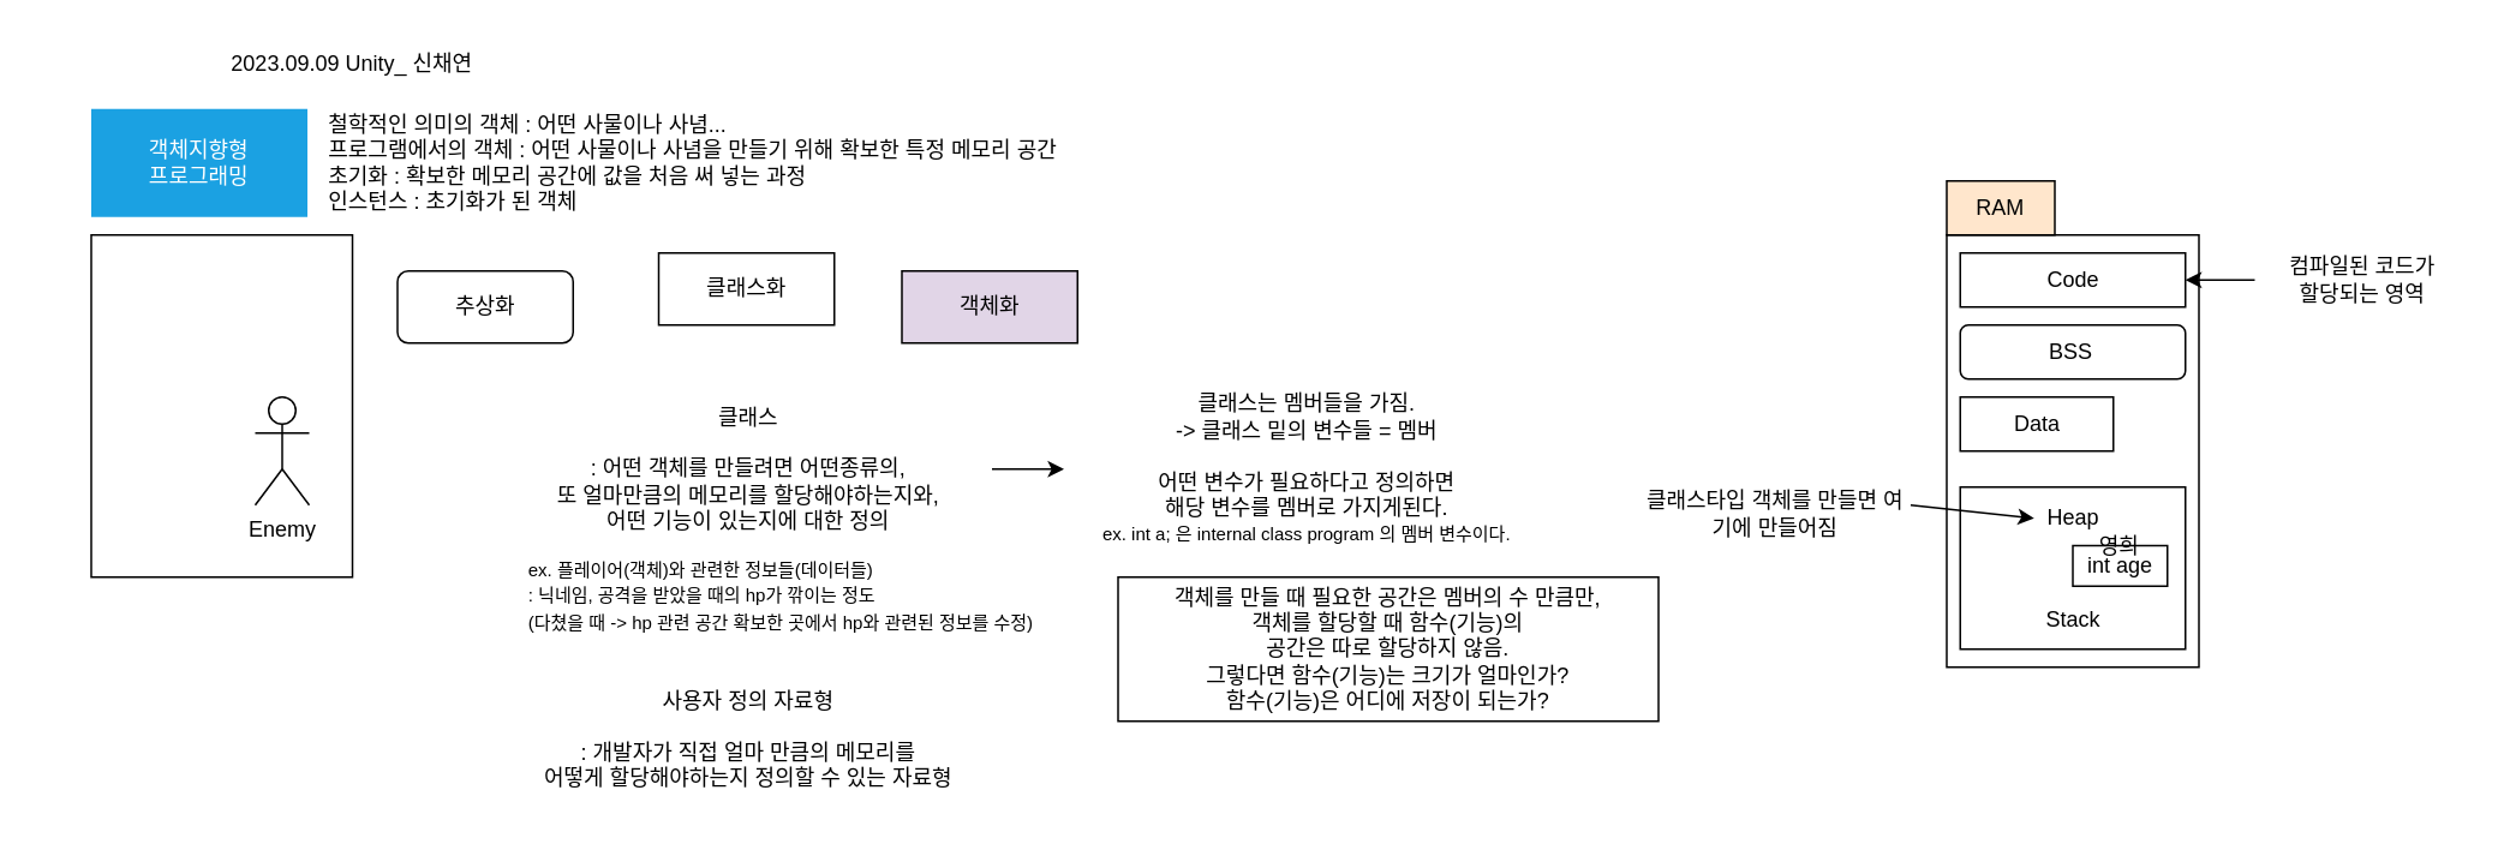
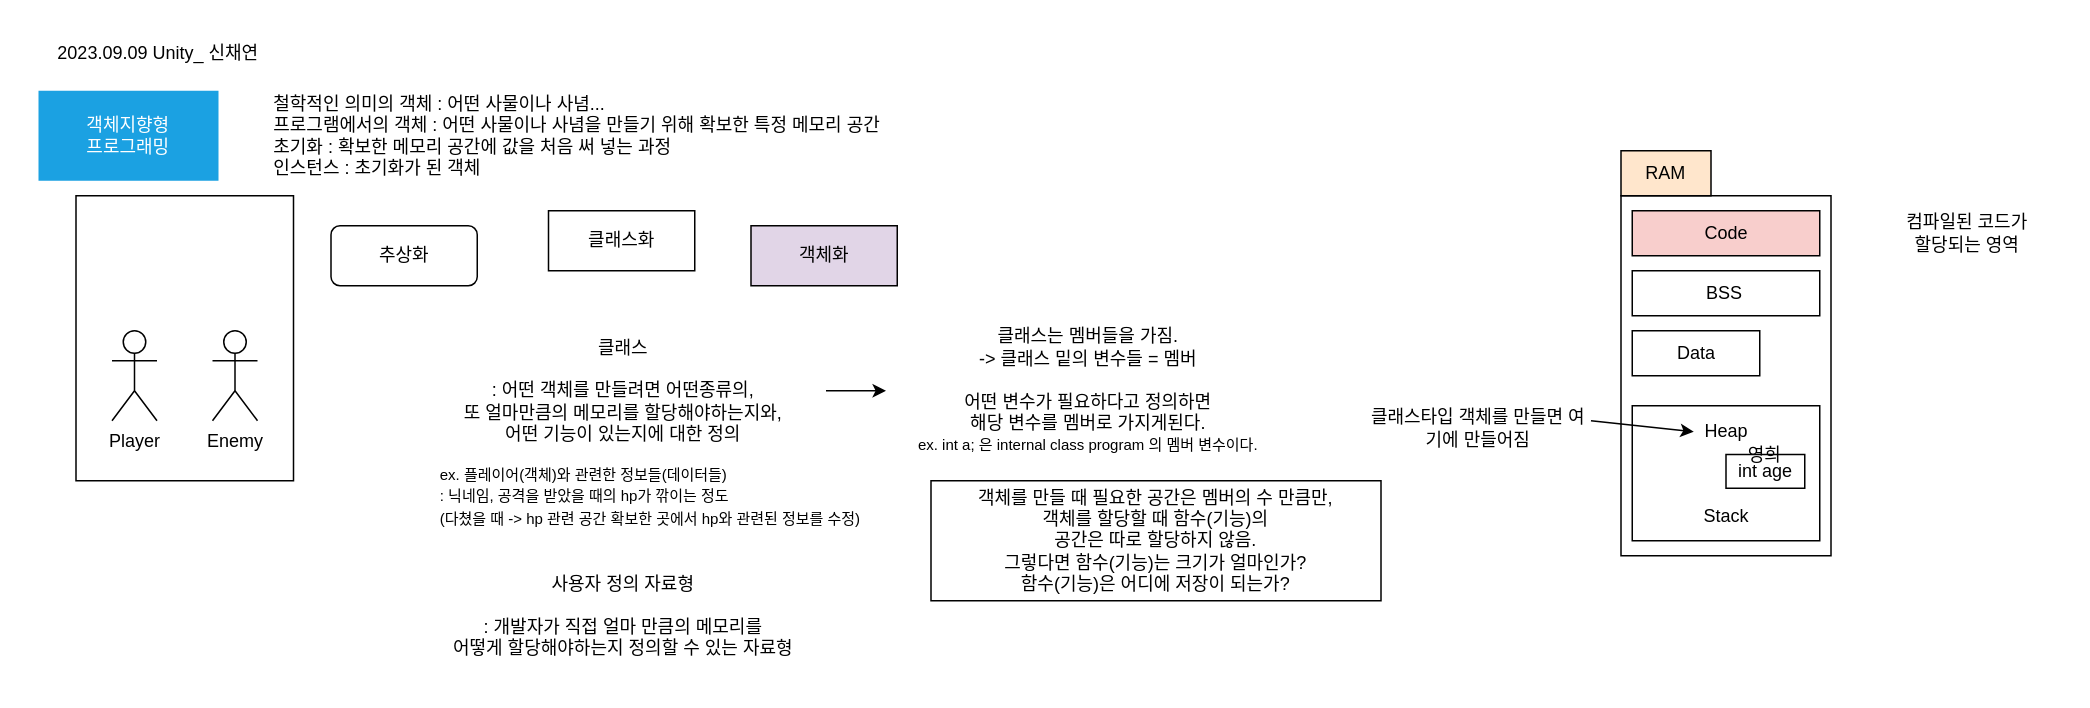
  <mxCell id="0" />
  <mxCell id="1" parent="0" />
  <mxCell id="2" value="" style="rounded=0;whiteSpace=wrap;html=1;fontSize=6;fillColor=none;" vertex="1" parent="1"><mxGeometry x="50" y="130" width="145" height="190" as="geometry" /></mxCell>
- <mxCell id="3" value="객체지향형&lt;br&gt;프로그래밍" style="rounded=0;whiteSpace=wrap;html=1;fillColor=#1ba1e2;strokeColor=none;fontColor=#ffffff;" parent="1" vertex="1"><mxGeometry x="50" y="60" width="120" height="60" as="geometry" /></mxCell>
+ <mxCell id="3" value="객체지향형&lt;br&gt;프로그래밍" style="rounded=0;whiteSpace=wrap;html=1;fillColor=#1ba1e2;strokeColor=none;fontColor=#ffffff;" parent="1" vertex="1"><mxGeometry x="25" y="60" width="120" height="60" as="geometry" /></mxCell>
  <mxCell id="4" value="철학적인 의미의 객체 : 어떤 사물이나 사념...&lt;br&gt;프로그램에서의 객체 : 어떤 사물이나 사념을 만들기 위해 확보한 특정 메모리 공간&lt;br&gt;초기화 : 확보한 메모리 공간에 값을 처음 써 넣는 과정&lt;br&gt;&lt;div style=&quot;&quot;&gt;&lt;span style=&quot;background-color: initial;&quot;&gt;인스턴스 : 초기화가 된 객체&lt;/span&gt;&lt;/div&gt;" style="text;html=1;strokeColor=none;fillColor=none;align=left;verticalAlign=middle;whiteSpace=wrap;rounded=0;" parent="1" vertex="1"><mxGeometry x="180" y="65" width="510" height="50" as="geometry" /></mxCell>
- <mxCell id="5" value="2023.09.09 Unity_ 신채연" style="text;html=1;strokeColor=none;fillColor=none;align=center;verticalAlign=middle;whiteSpace=wrap;rounded=0;" vertex="1" parent="1"><mxGeometry x="110" y="20" width="170" height="30" as="geometry" /></mxCell>
+ <mxCell id="5" value="2023.09.09 Unity_ 신채연" style="text;html=1;strokeColor=none;fillColor=none;align=center;verticalAlign=middle;whiteSpace=wrap;rounded=0;" vertex="1" parent="1"><mxGeometry x="20" y="20" width="170" height="30" as="geometry" /></mxCell>
  <mxCell id="6" value="" style="group" vertex="1" connectable="0" parent="1"><mxGeometry x="74" y="220" width="97" height="60" as="geometry" /></mxCell>
+ <mxCell id="7" value="Player" style="shape=umlActor;verticalLabelPosition=bottom;verticalAlign=top;html=1;outlineConnect=0;" vertex="1" parent="6"><mxGeometry width="30" height="60" as="geometry" /></mxCell>
  <mxCell id="8" value="Enemy" style="shape=umlActor;verticalLabelPosition=bottom;verticalAlign=top;html=1;outlineConnect=0;" vertex="1" parent="6"><mxGeometry x="67" width="30" height="60" as="geometry" /></mxCell>
  <mxCell id="9" value="추상화" style="whiteSpace=wrap;html=1;strokeWidth=1;align=center;rounded=1;" vertex="1" parent="1"><mxGeometry x="220" y="150" width="97.5" height="40" as="geometry" /></mxCell>
  <mxCell id="10" value="클래스화" style="rounded=0;whiteSpace=wrap;html=1;strokeWidth=1;align=center;" vertex="1" parent="1"><mxGeometry x="365" y="140" width="97.5" height="40" as="geometry" /></mxCell>
  <mxCell id="11" value="객체화" style="rounded=0;whiteSpace=wrap;html=1;strokeWidth=1;align=center;fillColor=#e1d5e7;" vertex="1" parent="1"><mxGeometry x="500" y="150" width="97.5" height="40" as="geometry" /></mxCell>
  <mxCell id="12" style="edgeStyle=orthogonalEdgeStyle;rounded=0;orthogonalLoop=1;jettySize=auto;html=1;" edge="1" parent="1" source="13" target="16"><mxGeometry relative="1" as="geometry" /></mxCell>
  <mxCell id="13" value="클래스&lt;br&gt;&lt;br&gt;: 어떤 객체를 만들려면 어떤종류의,&lt;br&gt;또 얼마만큼의 메모리를 할당해야하는지와,&lt;br&gt;어떤 기능이 있는지에 대한 정의" style="text;html=1;strokeColor=none;fillColor=none;align=center;verticalAlign=middle;whiteSpace=wrap;rounded=0;" vertex="1" parent="1"><mxGeometry x="280" y="220" width="270" height="80" as="geometry" /></mxCell>
  <mxCell id="14" value="&lt;font style=&quot;font-size: 10px;&quot;&gt;ex. 플레이어(객체)와 관련한 정보들(데이터들)&lt;br&gt;: 닉네임, 공격을 받았을 때의 hp가 깎이는 정도&lt;br&gt;(다쳤을 때 -&amp;gt; hp 관련 공간 확보한 곳에서 hp와 관련된 정보를 수정)&lt;/font&gt;" style="text;html=1;strokeColor=none;fillColor=none;align=left;verticalAlign=middle;whiteSpace=wrap;rounded=0;" vertex="1" parent="1"><mxGeometry x="291.25" y="290" width="306.25" height="80" as="geometry" /></mxCell>
  <mxCell id="15" value="사용자 정의 자료형&lt;br&gt;&lt;br&gt;: 개발자가 직접 얼마 만큼의 메모리를&lt;br&gt;어떻게 할당해야하는지 정의할 수 있는 자료형" style="text;html=1;strokeColor=none;fillColor=none;align=center;verticalAlign=middle;whiteSpace=wrap;rounded=0;" vertex="1" parent="1"><mxGeometry x="280" y="370" width="270" height="80" as="geometry" /></mxCell>
  <mxCell id="16" value="클래스는 멤버들을 가짐.&lt;br&gt;-&amp;gt; 클래스 밑의 변수들 = 멤버&lt;br&gt;&lt;br&gt;어떤 변수가 필요하다고 정의하면&lt;br&gt;해당 변수를 멤버로 가지게된다.&lt;br&gt;&lt;font style=&quot;font-size: 10px;&quot;&gt;ex. int a; 은 internal class program 의 멤버 변수이다.&lt;/font&gt;" style="text;html=1;strokeColor=none;fillColor=none;align=center;verticalAlign=middle;whiteSpace=wrap;rounded=0;" vertex="1" parent="1"><mxGeometry x="590" y="220" width="270" height="80" as="geometry" /></mxCell>
  <mxCell id="17" value="객체를 만들 때 필요한 공간은 멤버의 수 만큼만,&lt;br&gt;객체를 할당할 때 함수(기능)의&lt;br&gt;공간은 따로 할당하지 않음.&lt;br&gt;그렇다면 함수(기능)는 크기가 얼마인가?&lt;br&gt;함수(기능)은 어디에 저장이 되는가?" style="text;html=1;strokeColor=default;fillColor=none;align=center;verticalAlign=middle;whiteSpace=wrap;rounded=0;" vertex="1" parent="1"><mxGeometry x="620" y="320" width="300" height="80" as="geometry" /></mxCell>
  <mxCell id="18" value="" style="rounded=0;whiteSpace=wrap;html=1;" vertex="1" parent="1"><mxGeometry x="1080" y="130" width="140" height="240" as="geometry" /></mxCell>
  <mxCell id="19" value="RAM" style="rounded=0;whiteSpace=wrap;html=1;fillColor=#ffe6cc;" vertex="1" parent="1"><mxGeometry x="1080" y="100" width="60" height="30" as="geometry" /></mxCell>
- <mxCell id="20" value="Code" style="rounded=0;whiteSpace=wrap;html=1;" vertex="1" parent="1"><mxGeometry x="1087.5" y="140" width="125" height="30" as="geometry" /></mxCell>
- <mxCell id="21" value="BSS&lt;span style=&quot;white-space: pre;&quot;&gt;&#09;&lt;/span&gt;" style="whiteSpace=wrap;html=1;rounded=1;" vertex="1" parent="1"><mxGeometry x="1087.5" y="180" width="125" height="30" as="geometry" /></mxCell>
+ <mxCell id="20" value="Code" style="rounded=0;whiteSpace=wrap;html=1;fillColor=#f8cecc;" vertex="1" parent="1"><mxGeometry x="1087.5" y="140" width="125" height="30" as="geometry" /></mxCell>
+ <mxCell id="21" value="BSS&lt;span style=&quot;white-space: pre;&quot;&gt;&#09;&lt;/span&gt;" style="rounded=0;whiteSpace=wrap;html=1;" vertex="1" parent="1"><mxGeometry x="1087.5" y="180" width="125" height="30" as="geometry" /></mxCell>
  <mxCell id="22" value="Data" style="rounded=0;whiteSpace=wrap;html=1;" vertex="1" parent="1"><mxGeometry x="1087.5" y="220" width="85" height="30" as="geometry" /></mxCell>
  <mxCell id="23" value="Heap&lt;br&gt;&lt;br&gt;&lt;br&gt;&lt;br&gt;Stack" style="rounded=0;whiteSpace=wrap;html=1;" vertex="1" parent="1"><mxGeometry x="1087.5" y="270" width="125" height="90" as="geometry" /></mxCell>
  <mxCell id="24" value="클래스타입 객체를 만들면 여기에 만들어짐" style="text;html=1;strokeColor=none;fillColor=none;align=center;verticalAlign=middle;whiteSpace=wrap;rounded=0;" vertex="1" parent="1"><mxGeometry x="910" y="270" width="150" height="30" as="geometry" /></mxCell>
  <mxCell id="25" value="" style="endArrow=classic;html=1;rounded=0;exitX=1;exitY=0.5;exitDx=0;exitDy=0;" edge="1" parent="1"><mxGeometry width="50" height="50" relative="1" as="geometry"><mxPoint x="1060" y="280" as="sourcePoint" /><mxPoint x="1128.52" y="287.338" as="targetPoint" /></mxGeometry></mxCell>
- <mxCell id="26" style="edgeStyle=orthogonalEdgeStyle;rounded=0;orthogonalLoop=1;jettySize=auto;html=1;" edge="1" parent="1" source="27" target="20"><mxGeometry relative="1" as="geometry" /></mxCell>
  <mxCell id="27" value="컴파일된 코드가&lt;br&gt;할당되는 영역" style="text;html=1;strokeColor=none;fillColor=none;align=center;verticalAlign=middle;whiteSpace=wrap;rounded=0;" vertex="1" parent="1"><mxGeometry x="1251" y="130" width="120" height="50" as="geometry" /></mxCell>
  <mxCell id="28" value="" style="group" vertex="1" connectable="0" parent="1"><mxGeometry x="1150" y="295" width="52.5" height="30" as="geometry" /></mxCell>
  <mxCell id="29" value="int age" style="rounded=0;whiteSpace=wrap;html=1;" vertex="1" parent="28"><mxGeometry y="7.5" width="52.5" height="22.5" as="geometry" /></mxCell>
  <mxCell id="30" value="영희" style="text;html=1;strokeColor=none;fillColor=none;align=center;verticalAlign=middle;whiteSpace=wrap;rounded=0;" vertex="1" parent="28"><mxGeometry x="11.25" width="30" height="15" as="geometry" /></mxCell>
